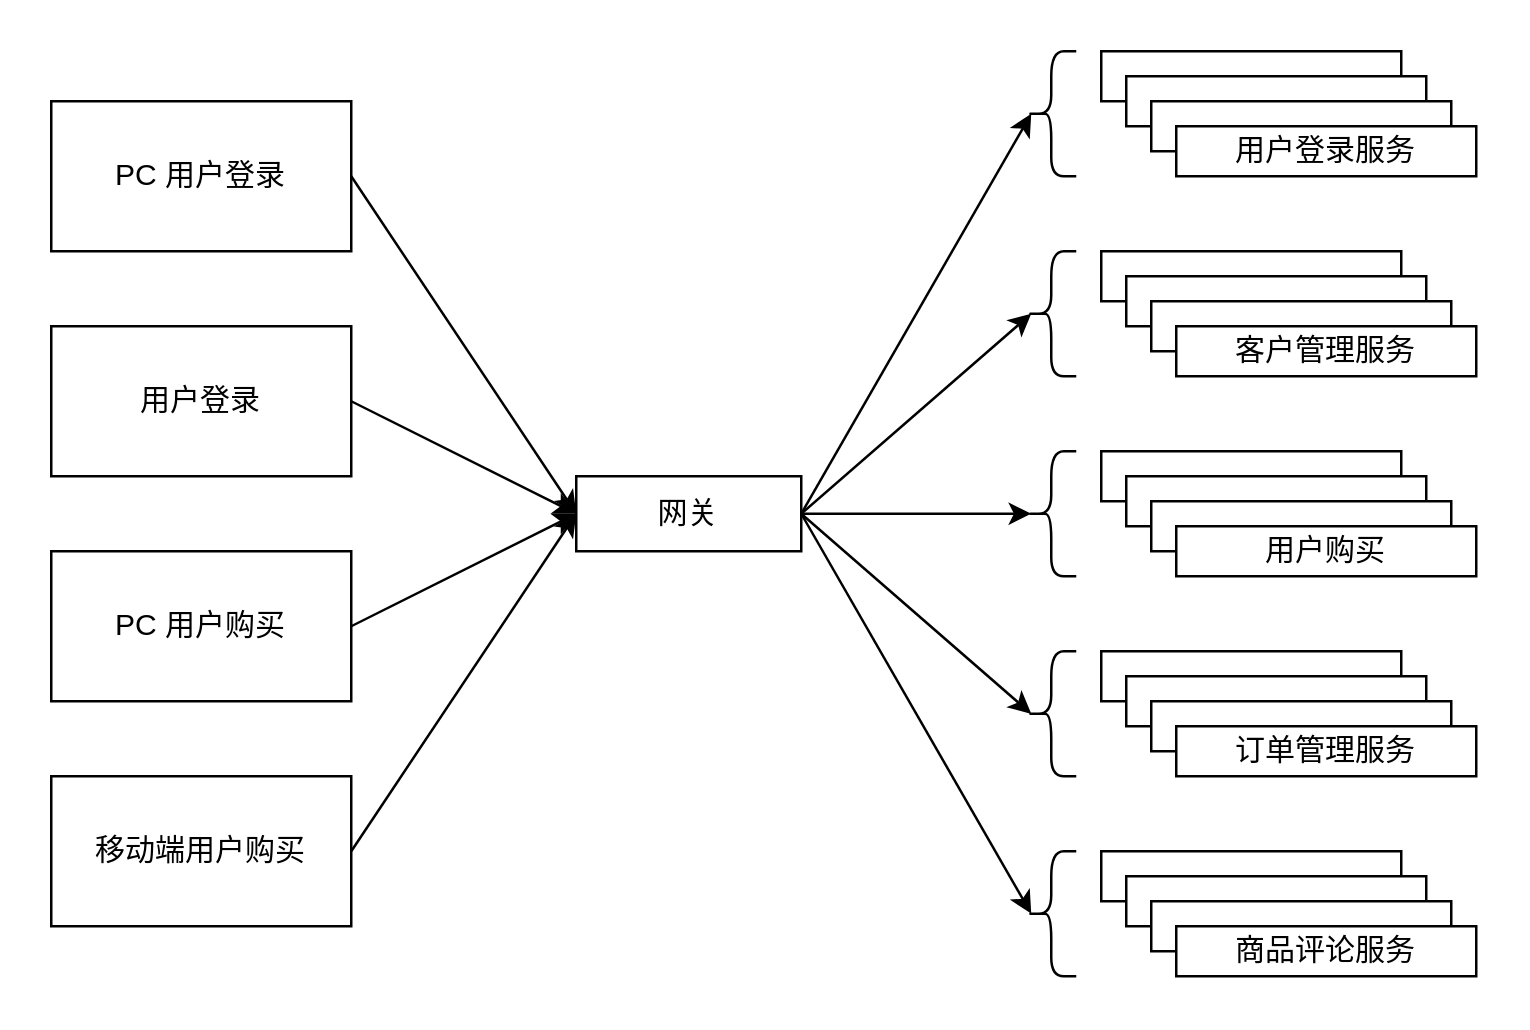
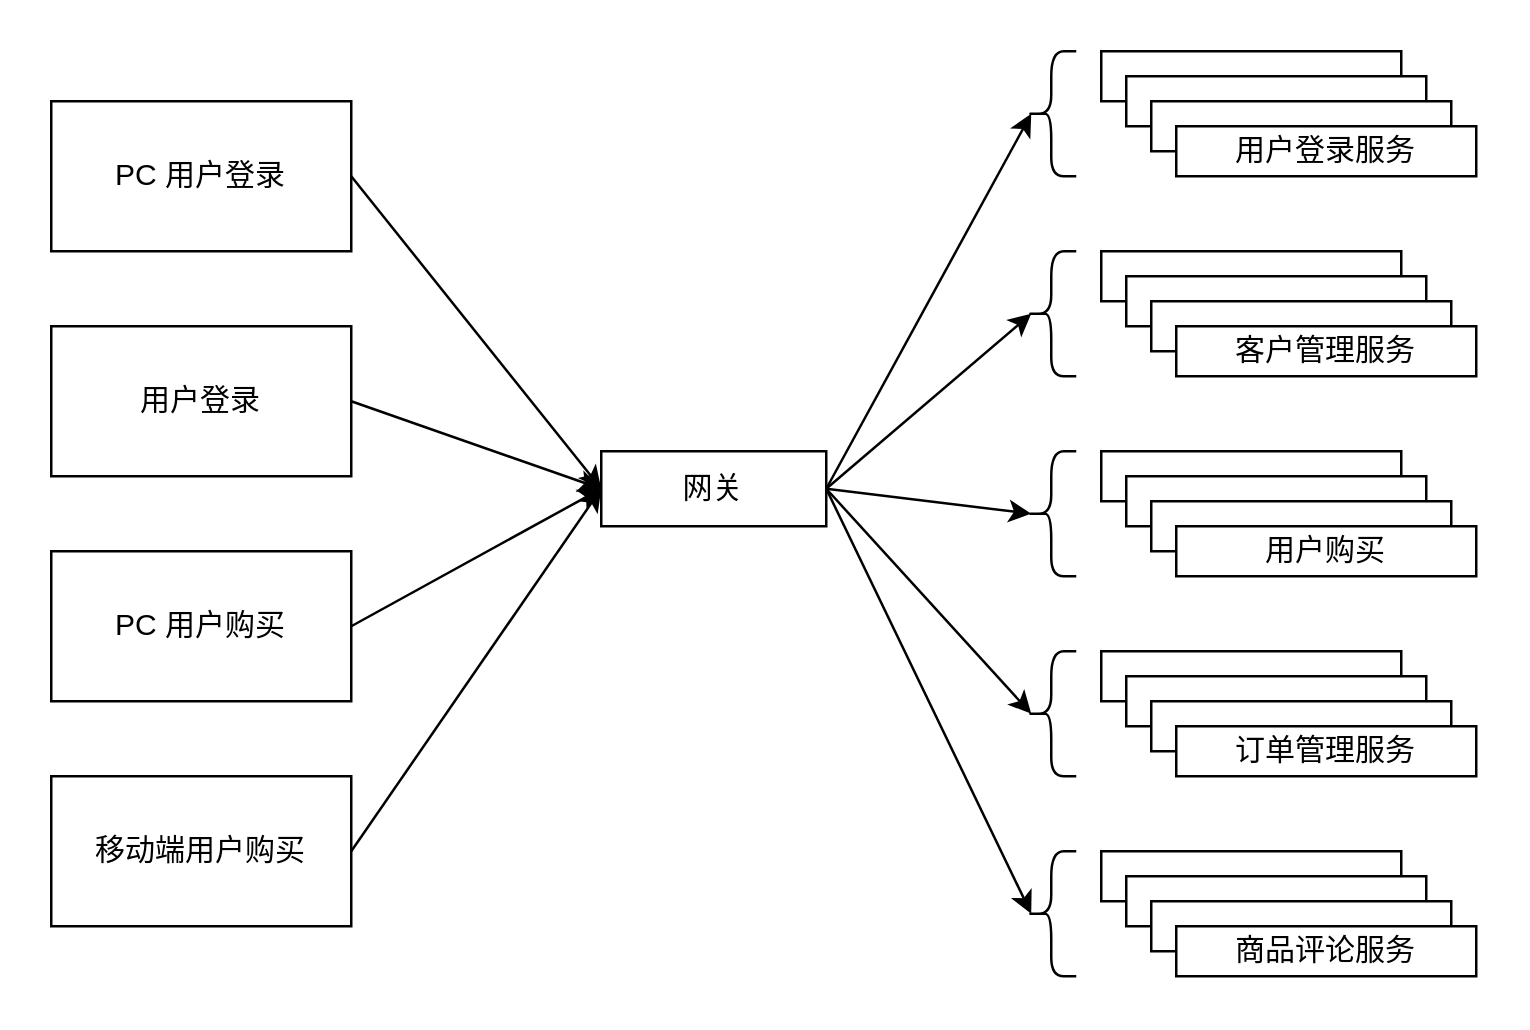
  <mxCell id="0" />
  <mxCell id="1" parent="0" />
  <mxCell id="2" style="edgeStyle=none;rounded=0;orthogonalLoop=1;jettySize=auto;html=1;exitX=1;exitY=0.5;exitDx=0;exitDy=0;entryX=0;entryY=0.5;entryDx=0;entryDy=0;" edge="1" parent="1" source="3" target="35"><mxGeometry relative="1" as="geometry" /></mxCell>
  <mxCell id="3" value="PC 用户登录" style="rounded=0;whiteSpace=wrap;html=1;" vertex="1" parent="1"><mxGeometry x="20" y="40" width="120" height="60" as="geometry" /></mxCell>
  <mxCell id="4" style="edgeStyle=none;rounded=0;orthogonalLoop=1;jettySize=auto;html=1;exitX=1;exitY=0.5;exitDx=0;exitDy=0;entryX=0;entryY=0.5;entryDx=0;entryDy=0;" edge="1" parent="1" source="5" target="35"><mxGeometry relative="1" as="geometry" /></mxCell>
  <mxCell id="5" value="用户登录" style="rounded=0;whiteSpace=wrap;html=1;" vertex="1" parent="1"><mxGeometry x="20" y="130" width="120" height="60" as="geometry" /></mxCell>
  <mxCell id="6" style="edgeStyle=none;rounded=0;orthogonalLoop=1;jettySize=auto;html=1;exitX=1;exitY=0.5;exitDx=0;exitDy=0;entryX=0;entryY=0.5;entryDx=0;entryDy=0;" edge="1" parent="1" source="7" target="35"><mxGeometry relative="1" as="geometry" /></mxCell>
  <mxCell id="7" value="PC 用户购买" style="rounded=0;whiteSpace=wrap;html=1;" vertex="1" parent="1"><mxGeometry x="20" y="220" width="120" height="60" as="geometry" /></mxCell>
  <mxCell id="8" style="edgeStyle=none;rounded=0;orthogonalLoop=1;jettySize=auto;html=1;exitX=1;exitY=0.5;exitDx=0;exitDy=0;entryX=0;entryY=0.5;entryDx=0;entryDy=0;" edge="1" parent="1" source="9" target="35"><mxGeometry relative="1" as="geometry" /></mxCell>
  <mxCell id="9" value="移动端用户购买" style="rounded=0;whiteSpace=wrap;html=1;" vertex="1" parent="1"><mxGeometry x="20" y="310" width="120" height="60" as="geometry" /></mxCell>
  <mxCell id="10" value="" style="rounded=0;whiteSpace=wrap;html=1;" vertex="1" parent="1"><mxGeometry x="440" y="20" width="120" height="20" as="geometry" /></mxCell>
  <mxCell id="11" value="" style="rounded=0;whiteSpace=wrap;html=1;" vertex="1" parent="1"><mxGeometry x="440" y="180" width="120" height="20" as="geometry" /></mxCell>
  <mxCell id="12" value="" style="rounded=0;whiteSpace=wrap;html=1;" vertex="1" parent="1"><mxGeometry x="440" y="100" width="120" height="20" as="geometry" /></mxCell>
  <mxCell id="13" value="" style="rounded=0;whiteSpace=wrap;html=1;" vertex="1" parent="1"><mxGeometry x="440" y="260" width="120" height="20" as="geometry" /></mxCell>
  <mxCell id="14" value="" style="rounded=0;whiteSpace=wrap;html=1;" vertex="1" parent="1"><mxGeometry x="440" y="340" width="120" height="20" as="geometry" /></mxCell>
  <mxCell id="15" value="" style="rounded=0;whiteSpace=wrap;html=1;" vertex="1" parent="1"><mxGeometry x="450" y="30" width="120" height="20" as="geometry" /></mxCell>
  <mxCell id="16" value="" style="rounded=0;whiteSpace=wrap;html=1;" vertex="1" parent="1"><mxGeometry x="460" y="40" width="120" height="20" as="geometry" /></mxCell>
  <mxCell id="17" value="用户登录服务" style="rounded=0;whiteSpace=wrap;html=1;" vertex="1" parent="1"><mxGeometry x="470" y="50" width="120" height="20" as="geometry" /></mxCell>
  <mxCell id="18" value="" style="rounded=0;whiteSpace=wrap;html=1;" vertex="1" parent="1"><mxGeometry x="450" y="110" width="120" height="20" as="geometry" /></mxCell>
  <mxCell id="19" value="" style="rounded=0;whiteSpace=wrap;html=1;" vertex="1" parent="1"><mxGeometry x="460" y="120" width="120" height="20" as="geometry" /></mxCell>
  <mxCell id="20" value="客户管理服务" style="rounded=0;whiteSpace=wrap;html=1;" vertex="1" parent="1"><mxGeometry x="470" y="130" width="120" height="20" as="geometry" /></mxCell>
  <mxCell id="21" value="" style="rounded=0;whiteSpace=wrap;html=1;" vertex="1" parent="1"><mxGeometry x="450" y="190" width="120" height="20" as="geometry" /></mxCell>
  <mxCell id="22" value="" style="rounded=0;whiteSpace=wrap;html=1;" vertex="1" parent="1"><mxGeometry x="460" y="200" width="120" height="20" as="geometry" /></mxCell>
  <mxCell id="23" value="用户购买" style="rounded=0;whiteSpace=wrap;html=1;" vertex="1" parent="1"><mxGeometry x="470" y="210" width="120" height="20" as="geometry" /></mxCell>
  <mxCell id="24" value="" style="rounded=0;whiteSpace=wrap;html=1;" vertex="1" parent="1"><mxGeometry x="450" y="270" width="120" height="20" as="geometry" /></mxCell>
  <mxCell id="25" value="" style="rounded=0;whiteSpace=wrap;html=1;" vertex="1" parent="1"><mxGeometry x="460" y="280" width="120" height="20" as="geometry" /></mxCell>
  <mxCell id="26" value="订单管理服务" style="rounded=0;whiteSpace=wrap;html=1;" vertex="1" parent="1"><mxGeometry x="470" y="290" width="120" height="20" as="geometry" /></mxCell>
  <mxCell id="27" value="" style="rounded=0;whiteSpace=wrap;html=1;" vertex="1" parent="1"><mxGeometry x="450" y="350" width="120" height="20" as="geometry" /></mxCell>
  <mxCell id="28" value="" style="rounded=0;whiteSpace=wrap;html=1;" vertex="1" parent="1"><mxGeometry x="460" y="360" width="120" height="20" as="geometry" /></mxCell>
  <mxCell id="29" value="商品评论服务" style="rounded=0;whiteSpace=wrap;html=1;" vertex="1" parent="1"><mxGeometry x="470" y="370" width="120" height="20" as="geometry" /></mxCell>
  <mxCell id="30" style="edgeStyle=none;rounded=0;orthogonalLoop=1;jettySize=auto;html=1;exitX=1;exitY=0.5;exitDx=0;exitDy=0;entryX=0.1;entryY=0.5;entryDx=0;entryDy=0;entryPerimeter=0;" edge="1" parent="1" source="35" target="36"><mxGeometry relative="1" as="geometry" /></mxCell>
  <mxCell id="31" style="edgeStyle=none;rounded=0;orthogonalLoop=1;jettySize=auto;html=1;exitX=1;exitY=0.5;exitDx=0;exitDy=0;entryX=0.1;entryY=0.5;entryDx=0;entryDy=0;entryPerimeter=0;" edge="1" parent="1" source="35" target="37"><mxGeometry relative="1" as="geometry" /></mxCell>
  <mxCell id="32" style="edgeStyle=none;rounded=0;orthogonalLoop=1;jettySize=auto;html=1;exitX=1;exitY=0.5;exitDx=0;exitDy=0;entryX=0.1;entryY=0.5;entryDx=0;entryDy=0;entryPerimeter=0;" edge="1" parent="1" source="35" target="38"><mxGeometry relative="1" as="geometry" /></mxCell>
  <mxCell id="33" style="edgeStyle=none;rounded=0;orthogonalLoop=1;jettySize=auto;html=1;exitX=1;exitY=0.5;exitDx=0;exitDy=0;entryX=0.1;entryY=0.5;entryDx=0;entryDy=0;entryPerimeter=0;" edge="1" parent="1" source="35" target="39"><mxGeometry relative="1" as="geometry" /></mxCell>
  <mxCell id="34" style="edgeStyle=none;rounded=0;orthogonalLoop=1;jettySize=auto;html=1;exitX=1;exitY=0.5;exitDx=0;exitDy=0;entryX=0.1;entryY=0.5;entryDx=0;entryDy=0;entryPerimeter=0;" edge="1" parent="1" source="35" target="40"><mxGeometry relative="1" as="geometry" /></mxCell>
- <mxCell id="35" value="网关" style="rounded=0;whiteSpace=wrap;html=1;" vertex="1" parent="1"><mxGeometry x="230" y="190" width="90" height="30" as="geometry" /></mxCell>
+ <mxCell id="35" value="网关" style="rounded=0;whiteSpace=wrap;html=1;" vertex="1" parent="1"><mxGeometry x="240" y="180" width="90" height="30" as="geometry" /></mxCell>
  <mxCell id="36" value="" style="shape=curlyBracket;whiteSpace=wrap;html=1;rounded=1;" vertex="1" parent="1"><mxGeometry x="410" y="20" width="20" height="50" as="geometry" /></mxCell>
  <mxCell id="37" value="" style="shape=curlyBracket;whiteSpace=wrap;html=1;rounded=1;" vertex="1" parent="1"><mxGeometry x="410" y="100" width="20" height="50" as="geometry" /></mxCell>
  <mxCell id="38" value="" style="shape=curlyBracket;whiteSpace=wrap;html=1;rounded=1;size=0.5;" vertex="1" parent="1"><mxGeometry x="410" y="180" width="20" height="50" as="geometry" /></mxCell>
  <mxCell id="39" value="" style="shape=curlyBracket;whiteSpace=wrap;html=1;rounded=1;" vertex="1" parent="1"><mxGeometry x="410" y="260" width="20" height="50" as="geometry" /></mxCell>
  <mxCell id="40" value="" style="shape=curlyBracket;whiteSpace=wrap;html=1;rounded=1;" vertex="1" parent="1"><mxGeometry x="410" y="340" width="20" height="50" as="geometry" /></mxCell>
